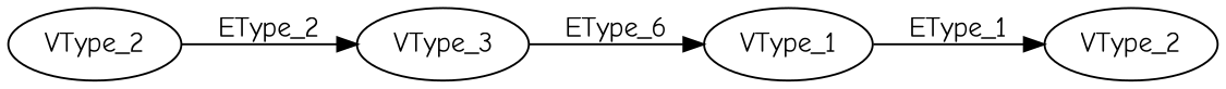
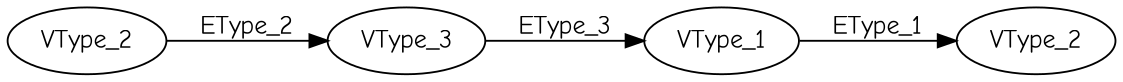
  digraph {
    rankdir=LR
    fontname="Comic Neue"
    node [fontname="Comic Neue"]
    edge [fontname="Comic Neue"]
    n1 [label=VType_2]
    n2 [label=VType_3]
    n3 [label=VType_1]
    n4 [label=VType_2]
    n1 -> n2 [label=EType_2]
-   n2 -> n3 [label=EType_6]
+   n2 -> n3 [label=EType_3]
    n3 -> n4 [label=EType_1]
  }
